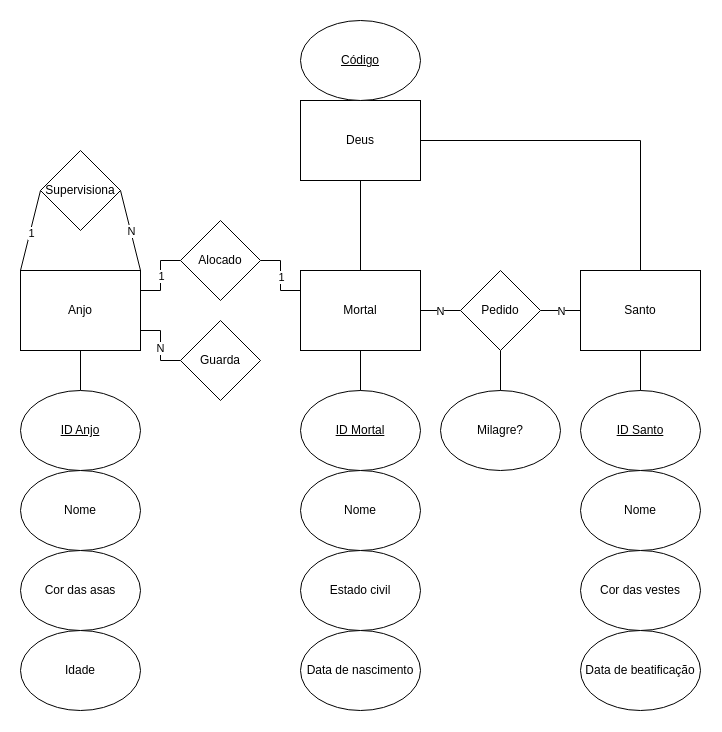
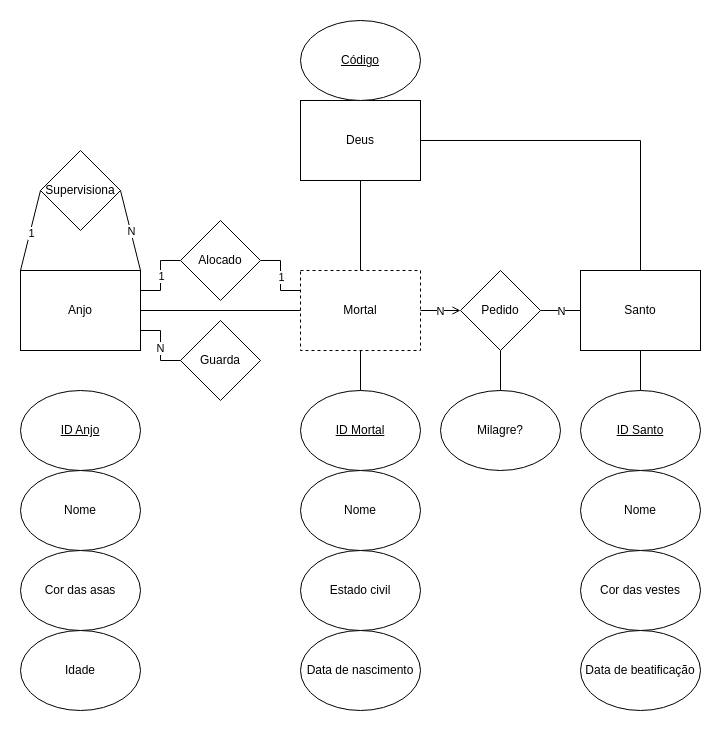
  <mxCell id="0" />
  <mxCell id="1" parent="0" />
  <mxCell id="2" style="edgeStyle=orthogonalEdgeStyle;rounded=0;orthogonalLoop=1;jettySize=auto;html=1;endArrow=none;endFill=0;exitX=1;exitY=0.75;exitDx=0;exitDy=0;" edge="1" parent="1" source="7" target="31"><mxGeometry relative="1" as="geometry" /></mxCell>
  <mxCell id="3" value="N" style="edgeLabel;html=1;align=center;verticalAlign=middle;resizable=0;points=[];" connectable="0" vertex="1" parent="2"><mxGeometry x="0.06" relative="1" as="geometry"><mxPoint x="-1" as="offset" /></mxGeometry></mxCell>
- <mxCell id="4" style="edgeStyle=orthogonalEdgeStyle;rounded=0;orthogonalLoop=1;jettySize=auto;html=1;entryX=0.5;entryY=0;entryDx=0;entryDy=0;endArrow=none;endFill=0;" edge="1" parent="1" source="7" target="13"><mxGeometry relative="1" as="geometry" /></mxCell>
+ <mxCell id="4" style="edgeStyle=orthogonalEdgeStyle;rounded=0;orthogonalLoop=1;jettySize=auto;html=1;endArrow=none;endFill=0;" edge="1" parent="1" source="7" target="11"><mxGeometry relative="1" as="geometry" /></mxCell>
  <mxCell id="5" style="edgeStyle=orthogonalEdgeStyle;rounded=0;orthogonalLoop=1;jettySize=auto;html=1;entryX=0;entryY=0.5;entryDx=0;entryDy=0;exitX=1;exitY=0.25;exitDx=0;exitDy=0;endArrow=none;endFill=0;" edge="1" parent="1" source="7" target="38"><mxGeometry relative="1" as="geometry" /></mxCell>
  <mxCell id="6" value="1" style="edgeLabel;html=1;align=center;verticalAlign=middle;resizable=0;points=[];" connectable="0" vertex="1" parent="5"><mxGeometry x="-0.009" relative="1" as="geometry"><mxPoint as="offset" /></mxGeometry></mxCell>
  <mxCell id="7" value="Anjo" style="rounded=0;whiteSpace=wrap;html=1;" vertex="1" parent="1"><mxGeometry x="20" y="270" width="120" height="80" as="geometry" /></mxCell>
  <mxCell id="8" style="edgeStyle=orthogonalEdgeStyle;rounded=0;orthogonalLoop=1;jettySize=auto;html=1;endArrow=none;endFill=0;" edge="1" parent="1" source="35" target="16"><mxGeometry relative="1" as="geometry" /></mxCell>
  <mxCell id="9" value="N" style="edgeLabel;html=1;align=center;verticalAlign=middle;resizable=0;points=[];" connectable="0" vertex="1" parent="8"><mxGeometry x="0.02" y="-2" relative="1" as="geometry"><mxPoint y="-2" as="offset" /></mxGeometry></mxCell>
  <mxCell id="10" style="edgeStyle=orthogonalEdgeStyle;rounded=0;orthogonalLoop=1;jettySize=auto;html=1;entryX=0.5;entryY=0;entryDx=0;entryDy=0;endArrow=none;endFill=0;" edge="1" parent="1" source="11" target="20"><mxGeometry relative="1" as="geometry" /></mxCell>
- <mxCell id="11" value="Mortal" style="rounded=0;whiteSpace=wrap;html=1;" vertex="1" parent="1"><mxGeometry x="300" y="270" width="120" height="80" as="geometry" /></mxCell>
+ <mxCell id="11" value="Mortal" style="rounded=0;whiteSpace=wrap;html=1;dashed=1;" vertex="1" parent="1"><mxGeometry x="300" y="270" width="120" height="80" as="geometry" /></mxCell>
  <mxCell id="12" value="Cor das asas" style="ellipse;whiteSpace=wrap;html=1;" vertex="1" parent="1"><mxGeometry x="20" y="550" width="120" height="80" as="geometry" /></mxCell>
  <mxCell id="13" value="&lt;u&gt;ID Anjo&lt;br&gt;&lt;/u&gt;" style="ellipse;whiteSpace=wrap;html=1;" vertex="1" parent="1"><mxGeometry x="20" y="390" width="120" height="80" as="geometry" /></mxCell>
  <mxCell id="14" value="Idade" style="ellipse;whiteSpace=wrap;html=1;" vertex="1" parent="1"><mxGeometry x="20" y="630" width="120" height="80" as="geometry" /></mxCell>
  <mxCell id="15" style="edgeStyle=orthogonalEdgeStyle;rounded=0;orthogonalLoop=1;jettySize=auto;html=1;entryX=0.5;entryY=0;entryDx=0;entryDy=0;endArrow=none;endFill=0;" edge="1" parent="1" source="16" target="19"><mxGeometry relative="1" as="geometry" /></mxCell>
  <mxCell id="16" value="Santo" style="rounded=0;whiteSpace=wrap;html=1;" vertex="1" parent="1"><mxGeometry x="580" y="270" width="120" height="80" as="geometry" /></mxCell>
  <mxCell id="17" value="Cor das vestes" style="ellipse;whiteSpace=wrap;html=1;" vertex="1" parent="1"><mxGeometry x="580" y="550" width="120" height="80" as="geometry" /></mxCell>
  <mxCell id="18" value="Data de beatificação" style="ellipse;whiteSpace=wrap;html=1;" vertex="1" parent="1"><mxGeometry x="580" y="630" width="120" height="80" as="geometry" /></mxCell>
  <mxCell id="19" value="Nome" style="ellipse;whiteSpace=wrap;html=1;" vertex="1" parent="1"><mxGeometry x="580" y="470" width="120" height="80" as="geometry" /></mxCell>
  <mxCell id="20" value="Nome" style="ellipse;whiteSpace=wrap;html=1;" vertex="1" parent="1"><mxGeometry x="300" y="470" width="120" height="80" as="geometry" /></mxCell>
  <mxCell id="21" value="Milagre?" style="ellipse;whiteSpace=wrap;html=1;" vertex="1" parent="1"><mxGeometry x="440" y="390" width="120" height="80" as="geometry" /></mxCell>
  <mxCell id="22" value="Estado civil" style="ellipse;whiteSpace=wrap;html=1;" vertex="1" parent="1"><mxGeometry x="300" y="550" width="120" height="80" as="geometry" /></mxCell>
  <mxCell id="23" style="edgeStyle=orthogonalEdgeStyle;rounded=0;orthogonalLoop=1;jettySize=auto;html=1;exitX=0.5;exitY=1;exitDx=0;exitDy=0;entryX=0.5;entryY=0;entryDx=0;entryDy=0;endArrow=none;endFill=0;" edge="1" parent="1" source="25" target="11"><mxGeometry relative="1" as="geometry" /></mxCell>
  <mxCell id="24" style="edgeStyle=orthogonalEdgeStyle;rounded=0;orthogonalLoop=1;jettySize=auto;html=1;entryX=0.5;entryY=0;entryDx=0;entryDy=0;endArrow=none;endFill=0;" edge="1" parent="1" source="25" target="16"><mxGeometry relative="1" as="geometry" /></mxCell>
  <mxCell id="25" value="Deus" style="rounded=0;whiteSpace=wrap;html=1;" vertex="1" parent="1"><mxGeometry x="300" y="100" width="120" height="80" as="geometry" /></mxCell>
  <mxCell id="26" style="rounded=0;orthogonalLoop=1;jettySize=auto;html=1;entryX=1;entryY=0;entryDx=0;entryDy=0;endArrow=none;endFill=0;exitX=1;exitY=0.5;exitDx=0;exitDy=0;" edge="1" parent="1" source="30" target="7"><mxGeometry relative="1" as="geometry" /></mxCell>
  <mxCell id="27" value="N" style="edgeLabel;html=1;align=center;verticalAlign=middle;resizable=0;points=[];" connectable="0" vertex="1" parent="26"><mxGeometry x="0.011" relative="1" as="geometry"><mxPoint as="offset" /></mxGeometry></mxCell>
  <mxCell id="28" style="rounded=0;orthogonalLoop=1;jettySize=auto;html=1;endArrow=none;endFill=0;exitX=0;exitY=0;exitDx=0;exitDy=0;entryX=0;entryY=0.5;entryDx=0;entryDy=0;" edge="1" parent="1" source="7" target="30"><mxGeometry relative="1" as="geometry"><mxPoint x="40" y="170" as="sourcePoint" /><Array as="points" /></mxGeometry></mxCell>
  <mxCell id="29" value="1" style="edgeLabel;html=1;align=center;verticalAlign=middle;resizable=0;points=[];" connectable="0" vertex="1" parent="28"><mxGeometry x="0.207" y="-3" relative="1" as="geometry"><mxPoint x="-5" y="10" as="offset" /></mxGeometry></mxCell>
  <mxCell id="30" value="Supervisiona" style="rhombus;whiteSpace=wrap;html=1;" vertex="1" parent="1"><mxGeometry x="40" y="150" width="80" height="80" as="geometry" /></mxCell>
  <mxCell id="31" value="Guarda" style="rhombus;whiteSpace=wrap;html=1;" vertex="1" parent="1"><mxGeometry x="180" y="320" width="80" height="80" as="geometry" /></mxCell>
- <mxCell id="32" value="" style="edgeStyle=orthogonalEdgeStyle;rounded=0;orthogonalLoop=1;jettySize=auto;html=1;endArrow=none;endFill=0;" edge="1" parent="1" source="11" target="35"><mxGeometry relative="1" as="geometry"><mxPoint x="420" y="310" as="sourcePoint" /><mxPoint x="580" y="310" as="targetPoint" /></mxGeometry></mxCell>
+ <mxCell id="32" value="" style="edgeStyle=orthogonalEdgeStyle;rounded=0;orthogonalLoop=1;jettySize=auto;html=1;endArrow=open;endFill=0;" edge="1" parent="1" source="11" target="35"><mxGeometry relative="1" as="geometry"><mxPoint x="420" y="310" as="sourcePoint" /><mxPoint x="580" y="310" as="targetPoint" /></mxGeometry></mxCell>
  <mxCell id="33" value="N" style="edgeLabel;html=1;align=center;verticalAlign=middle;resizable=0;points=[];" connectable="0" vertex="1" parent="32"><mxGeometry x="-0.06" relative="1" as="geometry"><mxPoint as="offset" /></mxGeometry></mxCell>
  <mxCell id="34" style="edgeStyle=orthogonalEdgeStyle;rounded=0;orthogonalLoop=1;jettySize=auto;html=1;entryX=0.5;entryY=0;entryDx=0;entryDy=0;endArrow=none;endFill=0;" edge="1" parent="1" source="35" target="21"><mxGeometry relative="1" as="geometry" /></mxCell>
  <mxCell id="35" value="Pedido" style="rhombus;whiteSpace=wrap;html=1;" vertex="1" parent="1"><mxGeometry x="460" y="270" width="80" height="80" as="geometry" /></mxCell>
  <mxCell id="36" style="edgeStyle=orthogonalEdgeStyle;rounded=0;orthogonalLoop=1;jettySize=auto;html=1;entryX=0;entryY=0.25;entryDx=0;entryDy=0;endArrow=none;endFill=0;" edge="1" parent="1" source="38" target="11"><mxGeometry relative="1" as="geometry" /></mxCell>
  <mxCell id="37" value="1" style="edgeLabel;html=1;align=center;verticalAlign=middle;resizable=0;points=[];" connectable="0" vertex="1" parent="36"><mxGeometry x="0.038" relative="1" as="geometry"><mxPoint as="offset" /></mxGeometry></mxCell>
  <mxCell id="38" value="Alocado" style="rhombus;whiteSpace=wrap;html=1;" vertex="1" parent="1"><mxGeometry x="180" y="220" width="80" height="80" as="geometry" /></mxCell>
  <mxCell id="39" value="Data de nascimento" style="ellipse;whiteSpace=wrap;html=1;" vertex="1" parent="1"><mxGeometry x="300" y="630" width="120" height="80" as="geometry" /></mxCell>
  <mxCell id="40" value="&lt;u&gt;Código&lt;/u&gt;" style="ellipse;whiteSpace=wrap;html=1;" vertex="1" parent="1"><mxGeometry x="300" y="20" width="120" height="80" as="geometry" /></mxCell>
  <mxCell id="41" value="Nome" style="ellipse;whiteSpace=wrap;html=1;" vertex="1" parent="1"><mxGeometry x="20" y="470" width="120" height="80" as="geometry" /></mxCell>
  <mxCell id="42" value="&lt;u&gt;ID Mortal&lt;/u&gt;" style="ellipse;whiteSpace=wrap;html=1;" vertex="1" parent="1"><mxGeometry x="300" y="390" width="120" height="80" as="geometry" /></mxCell>
  <mxCell id="43" value="&lt;u&gt;ID Santo&lt;/u&gt;" style="ellipse;whiteSpace=wrap;html=1;" vertex="1" parent="1"><mxGeometry x="580" y="390" width="120" height="80" as="geometry" /></mxCell>
